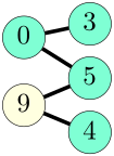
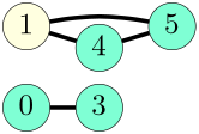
  graph {
    rankdir=LR
    splines=true
    node [color=black fillcolor=aquamarine fixedsize=true fontname="Latin Modern Math" fontsize=42 penwidth=1 shape=circle style=filled]
    edge [color=black penwidth=6 style=bold]
    0 [height=0.91667 width=0.91667]
    3 [height=0.91667 width=0.91667]
    5 [height=0.91667 width=0.91667]
-   1 [fillcolor=lightyellow height=0.91667 width=0.91667 label=9]
+   1 [fillcolor=lightyellow height=0.91667 width=0.91667]
    4 [height=0.91667 width=0.91667]
    0 -- 3
-   0 -- 5
+   4 -- 5
    1 -- 5
    1 -- 4
  }
